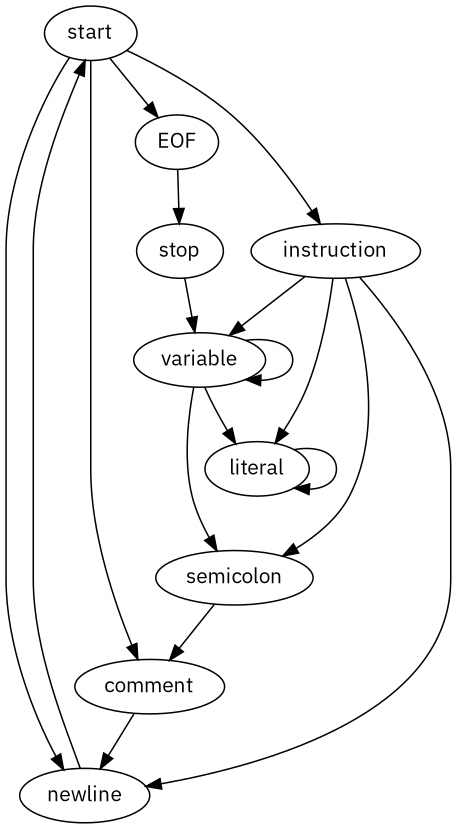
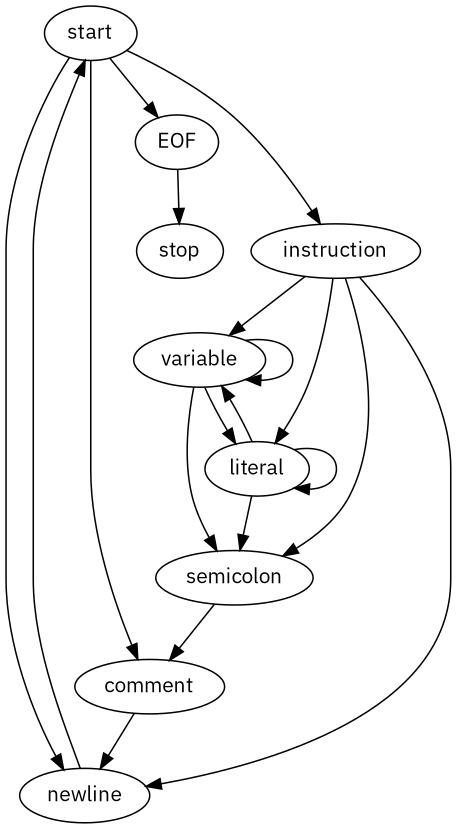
  digraph {
    fontname="IBM Plex Sans"
    node [fontname="IBM Plex Sans"]
    edge [fontname="IBM Plex Sans"]
    start
    comment
    newline
    instruction
    EOF
    semicolon
    variable
    literal
    stop
    start -> comment
    start -> newline
    start -> instruction
    start -> EOF
    comment -> newline
    newline -> start
    instruction -> newline
    instruction -> semicolon
    instruction -> variable
    instruction -> literal
    EOF -> stop
    semicolon -> comment
    variable -> semicolon
    variable -> variable
    variable -> literal
-   stop -> variable
+   literal -> semicolon
+   literal -> variable
    literal -> literal
  }
